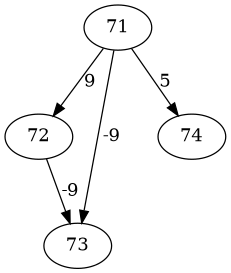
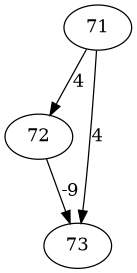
  digraph {
    71
    72
    73
-   74
-   71 -> 72 [label=9]
-   71 -> 73 [label=-9]
-   71 -> 74 [label=5]
+   71 -> 72 [label=4]
+   71 -> 73 [label=4]
    72 -> 73 [label=-9]
  }
